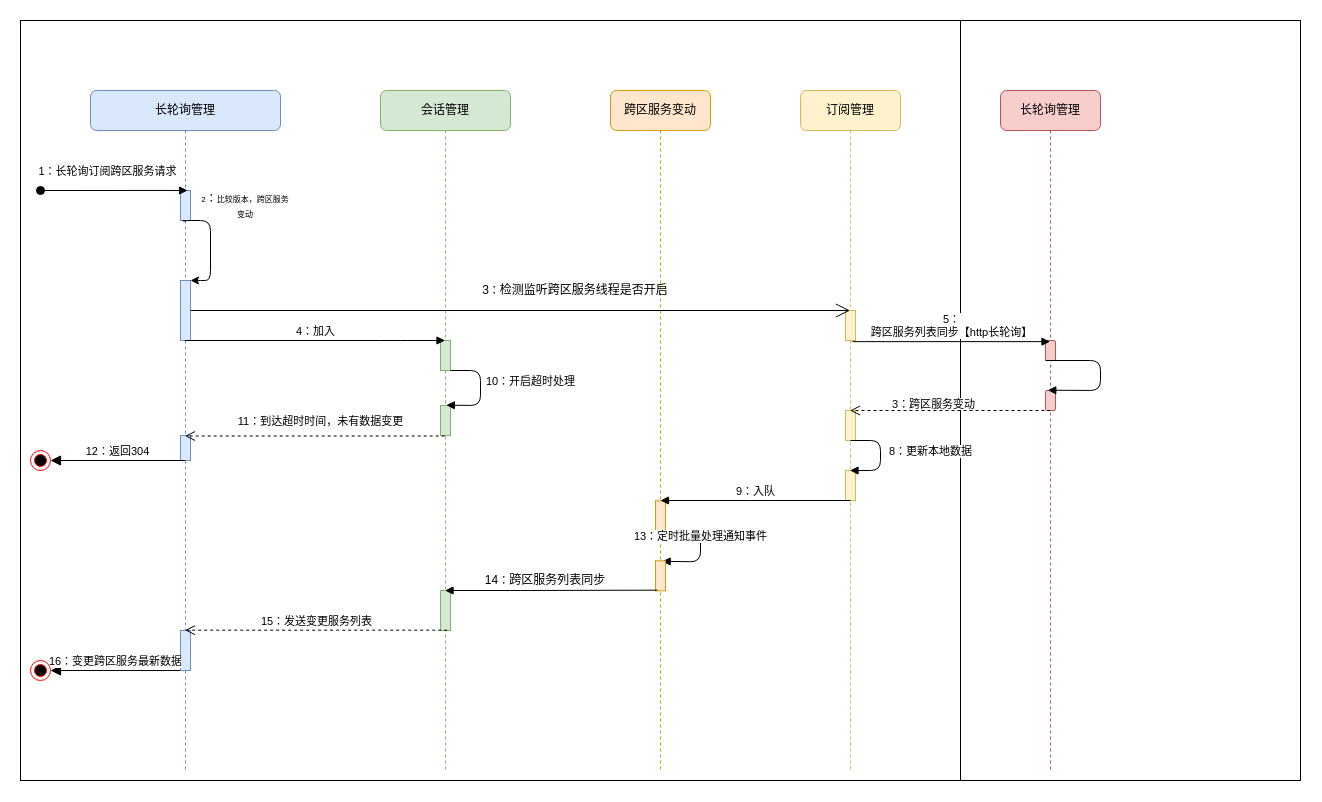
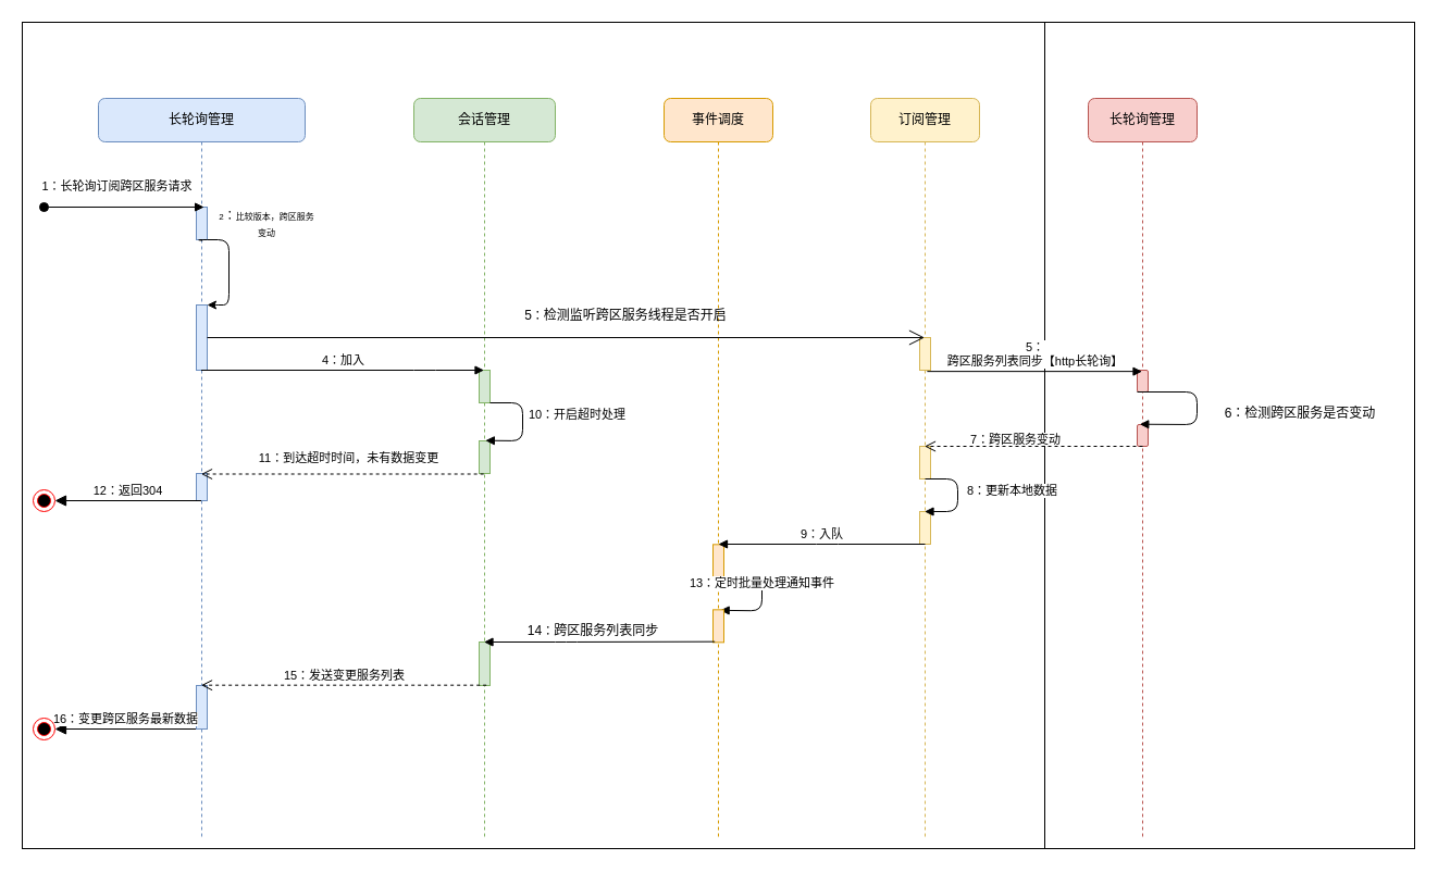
  <mxCell id="0" />
  <mxCell id="1" parent="0" />
  <mxCell id="2" value="" style="rounded=0;whiteSpace=wrap;html=1;" parent="1" vertex="1"><mxGeometry x="960" y="20" width="340" height="760" as="geometry" /></mxCell>
  <mxCell id="3" value="" style="rounded=0;whiteSpace=wrap;html=1;" parent="1" vertex="1"><mxGeometry x="20" y="20" width="940" height="760" as="geometry" /></mxCell>
  <mxCell id="4" value="会话管理" style="shape=umlLifeline;perimeter=lifelinePerimeter;whiteSpace=wrap;html=1;container=1;collapsible=0;recursiveResize=0;outlineConnect=0;rounded=1;shadow=0;comic=0;labelBackgroundColor=none;strokeWidth=1;fontFamily=Verdana;fontSize=12;align=center;fillColor=#d5e8d4;strokeColor=#82b366;sketch=0;" parent="1" vertex="1"><mxGeometry x="380" y="90" width="130" height="680" as="geometry" /></mxCell>
  <mxCell id="5" value="" style="html=1;points=[];perimeter=orthogonalPerimeter;fillColor=#d5e8d4;strokeColor=#82b366;sketch=0;" parent="4" vertex="1"><mxGeometry x="60" y="250" width="10" height="30" as="geometry" /></mxCell>
  <mxCell id="6" value="" style="html=1;points=[];perimeter=orthogonalPerimeter;fillColor=#d5e8d4;strokeColor=#82b366;sketch=0;" parent="4" vertex="1"><mxGeometry x="60" y="315" width="10" height="30" as="geometry" /></mxCell>
  <mxCell id="7" value="" style="html=1;points=[];perimeter=orthogonalPerimeter;fillColor=#d5e8d4;strokeColor=#82b366;sketch=0;" parent="4" vertex="1"><mxGeometry x="60" y="500" width="10" height="40" as="geometry" /></mxCell>
  <mxCell id="8" value="10：开启超时处理" style="html=1;verticalAlign=bottom;endArrow=block;entryX=0.583;entryY=-0.011;entryDx=0;entryDy=0;entryPerimeter=0;sketch=0;" parent="4" target="6" edge="1"><mxGeometry x="0.311" y="-52" width="80" relative="1" as="geometry"><mxPoint x="70" y="280" as="sourcePoint" /><mxPoint x="150" y="280" as="targetPoint" /><Array as="points"><mxPoint x="100" y="280" /><mxPoint x="100" y="315" /></Array><mxPoint x="49" y="37" as="offset" /></mxGeometry></mxCell>
- <mxCell id="9" value="跨区服务变动" style="shape=umlLifeline;perimeter=lifelinePerimeter;whiteSpace=wrap;html=1;container=1;collapsible=0;recursiveResize=0;outlineConnect=0;rounded=1;shadow=0;comic=0;labelBackgroundColor=none;strokeWidth=1;fontFamily=Verdana;fontSize=12;align=center;fillColor=#ffe6cc;strokeColor=#d79b00;sketch=0;" parent="1" vertex="1"><mxGeometry x="610" y="90" width="100" height="680" as="geometry" /></mxCell>
+ <mxCell id="9" value="事件调度" style="shape=umlLifeline;perimeter=lifelinePerimeter;whiteSpace=wrap;html=1;container=1;collapsible=0;recursiveResize=0;outlineConnect=0;rounded=1;shadow=0;comic=0;labelBackgroundColor=none;strokeWidth=1;fontFamily=Verdana;fontSize=12;align=center;fillColor=#ffe6cc;strokeColor=#d79b00;sketch=0;" parent="1" vertex="1"><mxGeometry x="610" y="90" width="100" height="680" as="geometry" /></mxCell>
  <mxCell id="10" value="" style="html=1;points=[];perimeter=orthogonalPerimeter;fillColor=#ffe6cc;strokeColor=#d79b00;sketch=0;" parent="9" vertex="1"><mxGeometry x="45" y="410.33" width="10" height="30" as="geometry" /></mxCell>
  <mxCell id="11" value="13：定时批量处理通知事件" style="html=1;verticalAlign=bottom;endArrow=block;entryX=0.667;entryY=0.017;entryDx=0;entryDy=0;entryPerimeter=0;sketch=0;" parent="9" target="12" edge="1"><mxGeometry width="80" relative="1" as="geometry"><mxPoint x="50" y="440.33" as="sourcePoint" /><mxPoint x="130" y="440.33" as="targetPoint" /><Array as="points"><mxPoint x="90" y="440.33" /><mxPoint x="90" y="471.33" /></Array></mxGeometry></mxCell>
  <mxCell id="12" value="" style="html=1;points=[];perimeter=orthogonalPerimeter;fillColor=#ffe6cc;strokeColor=#d79b00;sketch=0;" parent="9" vertex="1"><mxGeometry x="45" y="470.33" width="10" height="30" as="geometry" /></mxCell>
  <mxCell id="13" value="订阅管理" style="shape=umlLifeline;perimeter=lifelinePerimeter;whiteSpace=wrap;html=1;container=1;collapsible=0;recursiveResize=0;outlineConnect=0;rounded=1;shadow=0;comic=0;labelBackgroundColor=none;strokeWidth=1;fontFamily=Verdana;fontSize=12;align=center;fillColor=#fff2cc;strokeColor=#d6b656;sketch=0;" parent="1" vertex="1"><mxGeometry x="800" y="90" width="100" height="680" as="geometry" /></mxCell>
  <mxCell id="14" value="" style="html=1;points=[];perimeter=orthogonalPerimeter;fillColor=#fff2cc;strokeColor=#d6b656;sketch=0;" parent="13" vertex="1"><mxGeometry x="45" y="220" width="10" height="30" as="geometry" /></mxCell>
  <mxCell id="15" value="" style="html=1;points=[];perimeter=orthogonalPerimeter;fillColor=#fff2cc;strokeColor=#d6b656;sketch=0;" parent="13" vertex="1"><mxGeometry x="45" y="320" width="10" height="30" as="geometry" /></mxCell>
  <mxCell id="16" value="" style="html=1;points=[];perimeter=orthogonalPerimeter;fillColor=#fff2cc;strokeColor=#d6b656;sketch=0;" parent="13" vertex="1"><mxGeometry x="45" y="380" width="10" height="30" as="geometry" /></mxCell>
  <mxCell id="17" value="8：更新本地数据" style="html=1;verticalAlign=bottom;endArrow=block;sketch=0;" parent="13" target="13" edge="1"><mxGeometry x="0.328" y="-51" width="80" relative="1" as="geometry"><mxPoint x="50" y="350" as="sourcePoint" /><mxPoint x="130" y="350" as="targetPoint" /><Array as="points"><mxPoint x="80" y="350" /><mxPoint x="80" y="380" /></Array><mxPoint x="50" y="41" as="offset" /></mxGeometry></mxCell>
  <mxCell id="18" value="长轮询管理" style="shape=umlLifeline;perimeter=lifelinePerimeter;whiteSpace=wrap;html=1;container=1;collapsible=0;recursiveResize=0;outlineConnect=0;rounded=1;shadow=0;comic=0;labelBackgroundColor=none;strokeWidth=1;fontFamily=Verdana;fontSize=12;align=center;fillColor=#dae8fc;strokeColor=#6c8ebf;sketch=0;" parent="1" vertex="1"><mxGeometry x="90" y="90" width="190" height="680" as="geometry" /></mxCell>
  <mxCell id="19" value="" style="html=1;points=[];perimeter=orthogonalPerimeter;rounded=0;shadow=0;comic=0;labelBackgroundColor=none;strokeWidth=1;fontFamily=Verdana;fontSize=12;align=center;fillColor=#dae8fc;strokeColor=#6c8ebf;sketch=0;" parent="18" vertex="1"><mxGeometry x="90" y="100" width="10" height="30" as="geometry" /></mxCell>
  <mxCell id="20" value="&lt;font style=&quot;font-size: 8px&quot;&gt;2&lt;span style=&quot;font-size: 11px ; background-color: rgb(255 , 255 , 255)&quot;&gt;：&lt;/span&gt;比较版本，跨区服务变动&lt;/font&gt;" style="text;html=1;strokeColor=none;fillColor=none;align=center;verticalAlign=middle;whiteSpace=wrap;rounded=0;sketch=0;" parent="18" vertex="1"><mxGeometry x="110" y="90" width="90" height="50" as="geometry" /></mxCell>
  <mxCell id="21" value="" style="html=1;points=[];perimeter=orthogonalPerimeter;rounded=0;shadow=0;comic=0;labelBackgroundColor=none;strokeWidth=1;fontFamily=Verdana;fontSize=12;align=center;fillColor=#dae8fc;strokeColor=#6c8ebf;sketch=0;" parent="18" vertex="1"><mxGeometry x="90" y="190" width="10" height="60" as="geometry" /></mxCell>
  <mxCell id="22" value="" style="endArrow=classic;html=1;exitX=0.572;exitY=1.021;exitDx=0;exitDy=0;exitPerimeter=0;sketch=0;" parent="18" source="19" target="21" edge="1"><mxGeometry width="50" height="50" relative="1" as="geometry"><mxPoint x="50" y="160" as="sourcePoint" /><mxPoint x="100" y="110" as="targetPoint" /><Array as="points"><mxPoint x="90" y="130" /><mxPoint x="120" y="130" /><mxPoint x="120" y="190" /><mxPoint x="110" y="190" /></Array></mxGeometry></mxCell>
  <mxCell id="23" value="" style="endArrow=open;endFill=1;endSize=12;html=1;sketch=0;" parent="18" target="13" edge="1"><mxGeometry width="160" relative="1" as="geometry"><mxPoint x="100" y="220" as="sourcePoint" /><mxPoint x="260" y="220" as="targetPoint" /></mxGeometry></mxCell>
  <mxCell id="24" value="" style="html=1;points=[];perimeter=orthogonalPerimeter;fillColor=#dae8fc;strokeColor=#6c8ebf;sketch=0;" parent="18" vertex="1"><mxGeometry x="90" y="540" width="10" height="40" as="geometry" /></mxCell>
  <mxCell id="25" value="" style="html=1;points=[];perimeter=orthogonalPerimeter;fillColor=#dae8fc;strokeColor=#6c8ebf;sketch=0;" parent="18" vertex="1"><mxGeometry x="90" y="345" width="10" height="25" as="geometry" /></mxCell>
  <mxCell id="26" value="1：长轮询订阅跨区服务请求" style="html=1;verticalAlign=bottom;startArrow=oval;startFill=1;endArrow=block;startSize=8;entryX=0.71;entryY=-0.001;entryDx=0;entryDy=0;entryPerimeter=0;sketch=0;" parent="1" target="19" edge="1"><mxGeometry x="-0.092" y="10" width="60" relative="1" as="geometry"><mxPoint x="40" y="190" as="sourcePoint" /><mxPoint x="110" y="190" as="targetPoint" /><mxPoint as="offset" /></mxGeometry></mxCell>
  <mxCell id="27" value="12：返回304" style="html=1;verticalAlign=bottom;startArrow=block;startFill=1;endArrow=none;startSize=8;endFill=0;sketch=0;" parent="1" target="18" edge="1"><mxGeometry width="60" relative="1" as="geometry"><mxPoint x="50" y="460" as="sourcePoint" /><mxPoint x="179.5" y="460" as="targetPoint" /></mxGeometry></mxCell>
  <mxCell id="28" value="" style="ellipse;html=1;shape=endState;fillColor=#000000;strokeColor=#ff0000;sketch=0;" parent="1" vertex="1"><mxGeometry x="30" y="450" width="20" height="20" as="geometry" /></mxCell>
  <mxCell id="29" value="4：加入" style="html=1;verticalAlign=bottom;endArrow=block;sketch=0;" parent="1" source="18" target="4" edge="1"><mxGeometry width="80" relative="1" as="geometry"><mxPoint x="190" y="310" as="sourcePoint" /><mxPoint x="270" y="310" as="targetPoint" /><Array as="points"><mxPoint x="390" y="340" /></Array></mxGeometry></mxCell>
- <mxCell id="30" value="3&lt;span style=&quot;font-size: 11px ; background-color: rgb(255 , 255 , 255)&quot;&gt;：&lt;/span&gt;检测监听跨区服务线程是否开启" style="text;html=1;strokeColor=none;fillColor=none;align=center;verticalAlign=middle;whiteSpace=wrap;rounded=0;sketch=0;" parent="1" vertex="1"><mxGeometry x="450" y="280" width="250" height="20" as="geometry" /></mxCell>
- <mxCell id="31" value="&lt;span style=&quot;color: rgb(0 , 0 , 0) ; font-family: &amp;#34;helvetica&amp;#34; ; font-size: 11px ; font-style: normal ; font-weight: 400 ; letter-spacing: normal ; text-align: center ; text-indent: 0px ; text-transform: none ; word-spacing: 0px ; background-color: rgb(255 , 255 , 255) ; display: inline ; float: none&quot;&gt;3&lt;span style=&quot;font-family: &amp;#34;helvetica&amp;#34;&quot;&gt;：跨区&lt;/span&gt;服务变动&lt;/span&gt;" style="text;whiteSpace=wrap;html=1;sketch=0;" parent="1" vertex="1"><mxGeometry x="890" y="390" width="150" height="20" as="geometry" /></mxCell>
+ <mxCell id="30" value="5&lt;span style=&quot;font-size: 11px ; background-color: rgb(255 , 255 , 255)&quot;&gt;：&lt;/span&gt;检测监听跨区服务线程是否开启" style="text;html=1;strokeColor=none;fillColor=none;align=center;verticalAlign=middle;whiteSpace=wrap;rounded=0;sketch=0;" parent="1" vertex="1"><mxGeometry x="450" y="280" width="250" height="20" as="geometry" /></mxCell>
+ <mxCell id="31" value="&lt;span style=&quot;color: rgb(0 , 0 , 0) ; font-family: &amp;#34;helvetica&amp;#34; ; font-size: 11px ; font-style: normal ; font-weight: 400 ; letter-spacing: normal ; text-align: center ; text-indent: 0px ; text-transform: none ; word-spacing: 0px ; background-color: rgb(255 , 255 , 255) ; display: inline ; float: none&quot;&gt;7&lt;span style=&quot;font-family: &amp;#34;helvetica&amp;#34;&quot;&gt;：跨区&lt;/span&gt;服务变动&lt;/span&gt;" style="text;whiteSpace=wrap;html=1;sketch=0;" parent="1" vertex="1"><mxGeometry x="890" y="390" width="150" height="20" as="geometry" /></mxCell>
  <mxCell id="32" value="9：入队" style="html=1;verticalAlign=bottom;endArrow=block;sketch=0;" parent="1" edge="1"><mxGeometry width="80" relative="1" as="geometry"><mxPoint x="850" y="500" as="sourcePoint" /><mxPoint x="660" y="500" as="targetPoint" /><Array as="points"><mxPoint x="760" y="500" /></Array></mxGeometry></mxCell>
  <mxCell id="33" value="" style="html=1;verticalAlign=bottom;endArrow=block;exitX=0.167;exitY=0.978;exitDx=0;exitDy=0;exitPerimeter=0;sketch=0;" parent="1" source="12" target="4" edge="1"><mxGeometry width="80" relative="1" as="geometry"><mxPoint x="570" y="510" as="sourcePoint" /><mxPoint x="650" y="510" as="targetPoint" /><Array as="points"><mxPoint x="520" y="590" /></Array></mxGeometry></mxCell>
  <mxCell id="34" value="14&lt;span style=&quot;font-size: 11px ; background-color: rgb(255 , 255 , 255)&quot;&gt;：&lt;/span&gt;跨区服务列表同步" style="text;html=1;strokeColor=none;fillColor=none;align=center;verticalAlign=middle;whiteSpace=wrap;rounded=0;sketch=0;" parent="1" vertex="1"><mxGeometry x="470" y="570" width="150" height="20" as="geometry" /></mxCell>
  <mxCell id="35" value="16：变更跨区服务最新数据" style="html=1;verticalAlign=bottom;startArrow=block;startFill=1;endArrow=none;startSize=8;endFill=0;sketch=0;" parent="1" edge="1"><mxGeometry width="60" relative="1" as="geometry"><mxPoint x="50" y="670" as="sourcePoint" /><mxPoint x="179.5" y="670" as="targetPoint" /></mxGeometry></mxCell>
  <mxCell id="36" value="" style="ellipse;html=1;shape=endState;fillColor=#000000;strokeColor=#ff0000;sketch=0;" parent="1" vertex="1"><mxGeometry x="30" y="660" width="20" height="20" as="geometry" /></mxCell>
  <mxCell id="37" value="15：发送变更服务列表" style="html=1;verticalAlign=bottom;endArrow=open;dashed=1;endSize=8;exitX=0.667;exitY=0.992;exitDx=0;exitDy=0;exitPerimeter=0;sketch=0;" parent="1" source="7" target="18" edge="1"><mxGeometry relative="1" as="geometry"><mxPoint x="340" y="680" as="sourcePoint" /><mxPoint x="260" y="680" as="targetPoint" /></mxGeometry></mxCell>
  <mxCell id="38" value="11：到达超时时间，未有数据变更" style="html=1;verticalAlign=bottom;endArrow=open;dashed=1;endSize=8;exitX=0.417;exitY=1.017;exitDx=0;exitDy=0;exitPerimeter=0;sketch=0;" parent="1" source="6" target="18" edge="1"><mxGeometry x="-0.043" y="-6" relative="1" as="geometry"><mxPoint x="400" y="450" as="sourcePoint" /><mxPoint x="320" y="450" as="targetPoint" /><mxPoint as="offset" /></mxGeometry></mxCell>
  <mxCell id="39" value="长轮询管理" style="shape=umlLifeline;perimeter=lifelinePerimeter;whiteSpace=wrap;html=1;container=1;collapsible=0;recursiveResize=0;outlineConnect=0;rounded=1;fillColor=#f8cecc;strokeColor=#b85450;" parent="1" vertex="1"><mxGeometry x="1000" y="90" width="100" height="680" as="geometry" /></mxCell>
  <mxCell id="40" value="" style="html=1;points=[];perimeter=orthogonalPerimeter;rounded=1;fillColor=#f8cecc;strokeColor=#b85450;" parent="39" vertex="1"><mxGeometry x="45" y="250" width="10" height="20" as="geometry" /></mxCell>
  <mxCell id="41" value="" style="html=1;points=[];perimeter=orthogonalPerimeter;rounded=1;fillColor=#f8cecc;strokeColor=#b85450;" parent="39" vertex="1"><mxGeometry x="45" y="300" width="10" height="20" as="geometry" /></mxCell>
  <mxCell id="42" value="5：&lt;br&gt;跨区服务列表同步【http长轮询】" style="html=1;verticalAlign=bottom;endArrow=block;exitX=0.686;exitY=1.038;exitDx=0;exitDy=0;exitPerimeter=0;" parent="1" source="14" target="39" edge="1"><mxGeometry width="80" relative="1" as="geometry"><mxPoint x="840" y="370" as="sourcePoint" /><mxPoint x="920" y="370" as="targetPoint" /></mxGeometry></mxCell>
  <mxCell id="43" value="" style="html=1;verticalAlign=bottom;endArrow=open;dashed=1;endSize=8;" parent="1" target="13" edge="1"><mxGeometry relative="1" as="geometry"><mxPoint x="1050" y="410" as="sourcePoint" /><mxPoint x="970" y="410" as="targetPoint" /></mxGeometry></mxCell>
  <mxCell id="44" value="" style="html=1;verticalAlign=bottom;endArrow=block;entryX=0.229;entryY=-0.014;entryDx=0;entryDy=0;entryPerimeter=0;" parent="1" target="41" edge="1"><mxGeometry width="80" relative="1" as="geometry"><mxPoint x="1045" y="360" as="sourcePoint" /><mxPoint x="1125" y="360" as="targetPoint" /><Array as="points"><mxPoint x="1100" y="360" /><mxPoint x="1100" y="390" /></Array></mxGeometry></mxCell>
+ <mxCell id="45" value="6：检测跨区服务是否变动" style="text;html=1;strokeColor=none;fillColor=none;align=center;verticalAlign=middle;whiteSpace=wrap;rounded=0;" parent="1" vertex="1"><mxGeometry x="1100" y="370" width="190" height="20" as="geometry" /></mxCell>
